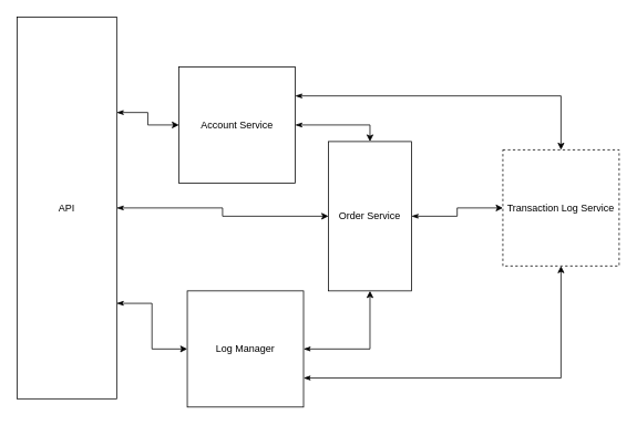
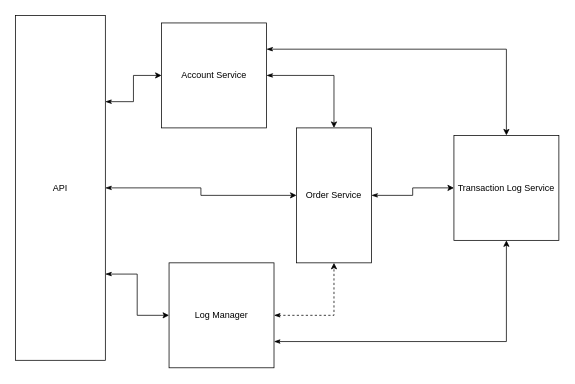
  <mxCell id="0" />
  <mxCell id="1" parent="0" />
  <mxCell id="2" style="edgeStyle=orthogonalEdgeStyle;rounded=0;orthogonalLoop=1;jettySize=auto;html=1;exitX=1;exitY=0.5;exitDx=0;exitDy=0;entryX=0.5;entryY=0;entryDx=0;entryDy=0;startArrow=classicThin;startFill=1;" edge="1" parent="1" source="4" target="9"><mxGeometry relative="1" as="geometry" /></mxCell>
  <mxCell id="3" style="edgeStyle=orthogonalEdgeStyle;rounded=0;orthogonalLoop=1;jettySize=auto;html=1;exitX=1;exitY=0.25;exitDx=0;exitDy=0;entryX=0.5;entryY=0;entryDx=0;entryDy=0;startArrow=classicThin;startFill=1;" edge="1" parent="1" source="4" target="10"><mxGeometry relative="1" as="geometry" /></mxCell>
- <mxCell id="4" value="Account Service" style="whiteSpace=wrap;html=1;aspect=fixed;" vertex="1" parent="1"><mxGeometry x="215" y="80" width="140" height="140" as="geometry" /></mxCell>
- <mxCell id="5" style="edgeStyle=orthogonalEdgeStyle;rounded=0;orthogonalLoop=1;jettySize=auto;html=1;exitX=1;exitY=0.5;exitDx=0;exitDy=0;entryX=0.5;entryY=1;entryDx=0;entryDy=0;startArrow=classicThin;startFill=1;" edge="1" parent="1" source="7" target="9"><mxGeometry relative="1" as="geometry" /></mxCell>
+ <mxCell id="4" value="Account Service" style="whiteSpace=wrap;html=1;aspect=fixed;" vertex="1" parent="1"><mxGeometry x="215" y="30" width="140" height="140" as="geometry" /></mxCell>
+ <mxCell id="5" style="edgeStyle=orthogonalEdgeStyle;rounded=0;orthogonalLoop=1;jettySize=auto;html=1;exitX=1;exitY=0.5;exitDx=0;exitDy=0;entryX=0.5;entryY=1;entryDx=0;entryDy=0;startArrow=classicThin;startFill=1;dashed=1;" edge="1" parent="1" source="7" target="9"><mxGeometry relative="1" as="geometry" /></mxCell>
  <mxCell id="6" style="edgeStyle=orthogonalEdgeStyle;rounded=0;orthogonalLoop=1;jettySize=auto;html=1;exitX=1;exitY=0.75;exitDx=0;exitDy=0;entryX=0.5;entryY=1;entryDx=0;entryDy=0;startArrow=classicThin;startFill=1;" edge="1" parent="1" source="7" target="10"><mxGeometry relative="1" as="geometry" /></mxCell>
  <mxCell id="7" value="Log Manager" style="whiteSpace=wrap;html=1;aspect=fixed;" vertex="1" parent="1"><mxGeometry x="225" y="350" width="140" height="140" as="geometry" /></mxCell>
  <mxCell id="8" style="edgeStyle=orthogonalEdgeStyle;rounded=0;orthogonalLoop=1;jettySize=auto;html=1;exitX=1;exitY=0.5;exitDx=0;exitDy=0;entryX=0;entryY=0.5;entryDx=0;entryDy=0;startArrow=classicThin;startFill=1;" edge="1" parent="1" source="9" target="10"><mxGeometry relative="1" as="geometry" /></mxCell>
  <mxCell id="9" value="Order Service" style="whiteSpace=wrap;html=1;aspect=fixed;" vertex="1" parent="1"><mxGeometry x="395" y="170" width="100" height="180" as="geometry" /></mxCell>
- <mxCell id="10" value="Transaction Log Service" style="whiteSpace=wrap;html=1;aspect=fixed;dashed=1;" vertex="1" parent="1"><mxGeometry x="605" y="180" width="140" height="140" as="geometry" /></mxCell>
+ <mxCell id="10" value="Transaction Log Service" style="whiteSpace=wrap;html=1;aspect=fixed;" vertex="1" parent="1"><mxGeometry x="605" y="180" width="140" height="140" as="geometry" /></mxCell>
  <mxCell id="11" style="edgeStyle=orthogonalEdgeStyle;rounded=0;orthogonalLoop=1;jettySize=auto;html=1;exitX=1;exitY=0.25;exitDx=0;exitDy=0;entryX=0;entryY=0.5;entryDx=0;entryDy=0;startArrow=classicThin;startFill=1;" edge="1" parent="1" source="14" target="4"><mxGeometry relative="1" as="geometry" /></mxCell>
  <mxCell id="12" style="edgeStyle=orthogonalEdgeStyle;rounded=0;orthogonalLoop=1;jettySize=auto;html=1;exitX=1;exitY=0.75;exitDx=0;exitDy=0;entryX=0;entryY=0.5;entryDx=0;entryDy=0;startArrow=classicThin;startFill=1;" edge="1" parent="1" source="14" target="7"><mxGeometry relative="1" as="geometry" /></mxCell>
  <mxCell id="13" style="edgeStyle=orthogonalEdgeStyle;rounded=0;orthogonalLoop=1;jettySize=auto;html=1;exitX=1;exitY=0.5;exitDx=0;exitDy=0;startArrow=classicThin;startFill=1;" edge="1" parent="1" source="14" target="9"><mxGeometry relative="1" as="geometry" /></mxCell>
  <mxCell id="14" value="API" style="rounded=0;whiteSpace=wrap;html=1;" vertex="1" parent="1"><mxGeometry x="20" y="20" width="120" height="460" as="geometry" /></mxCell>
